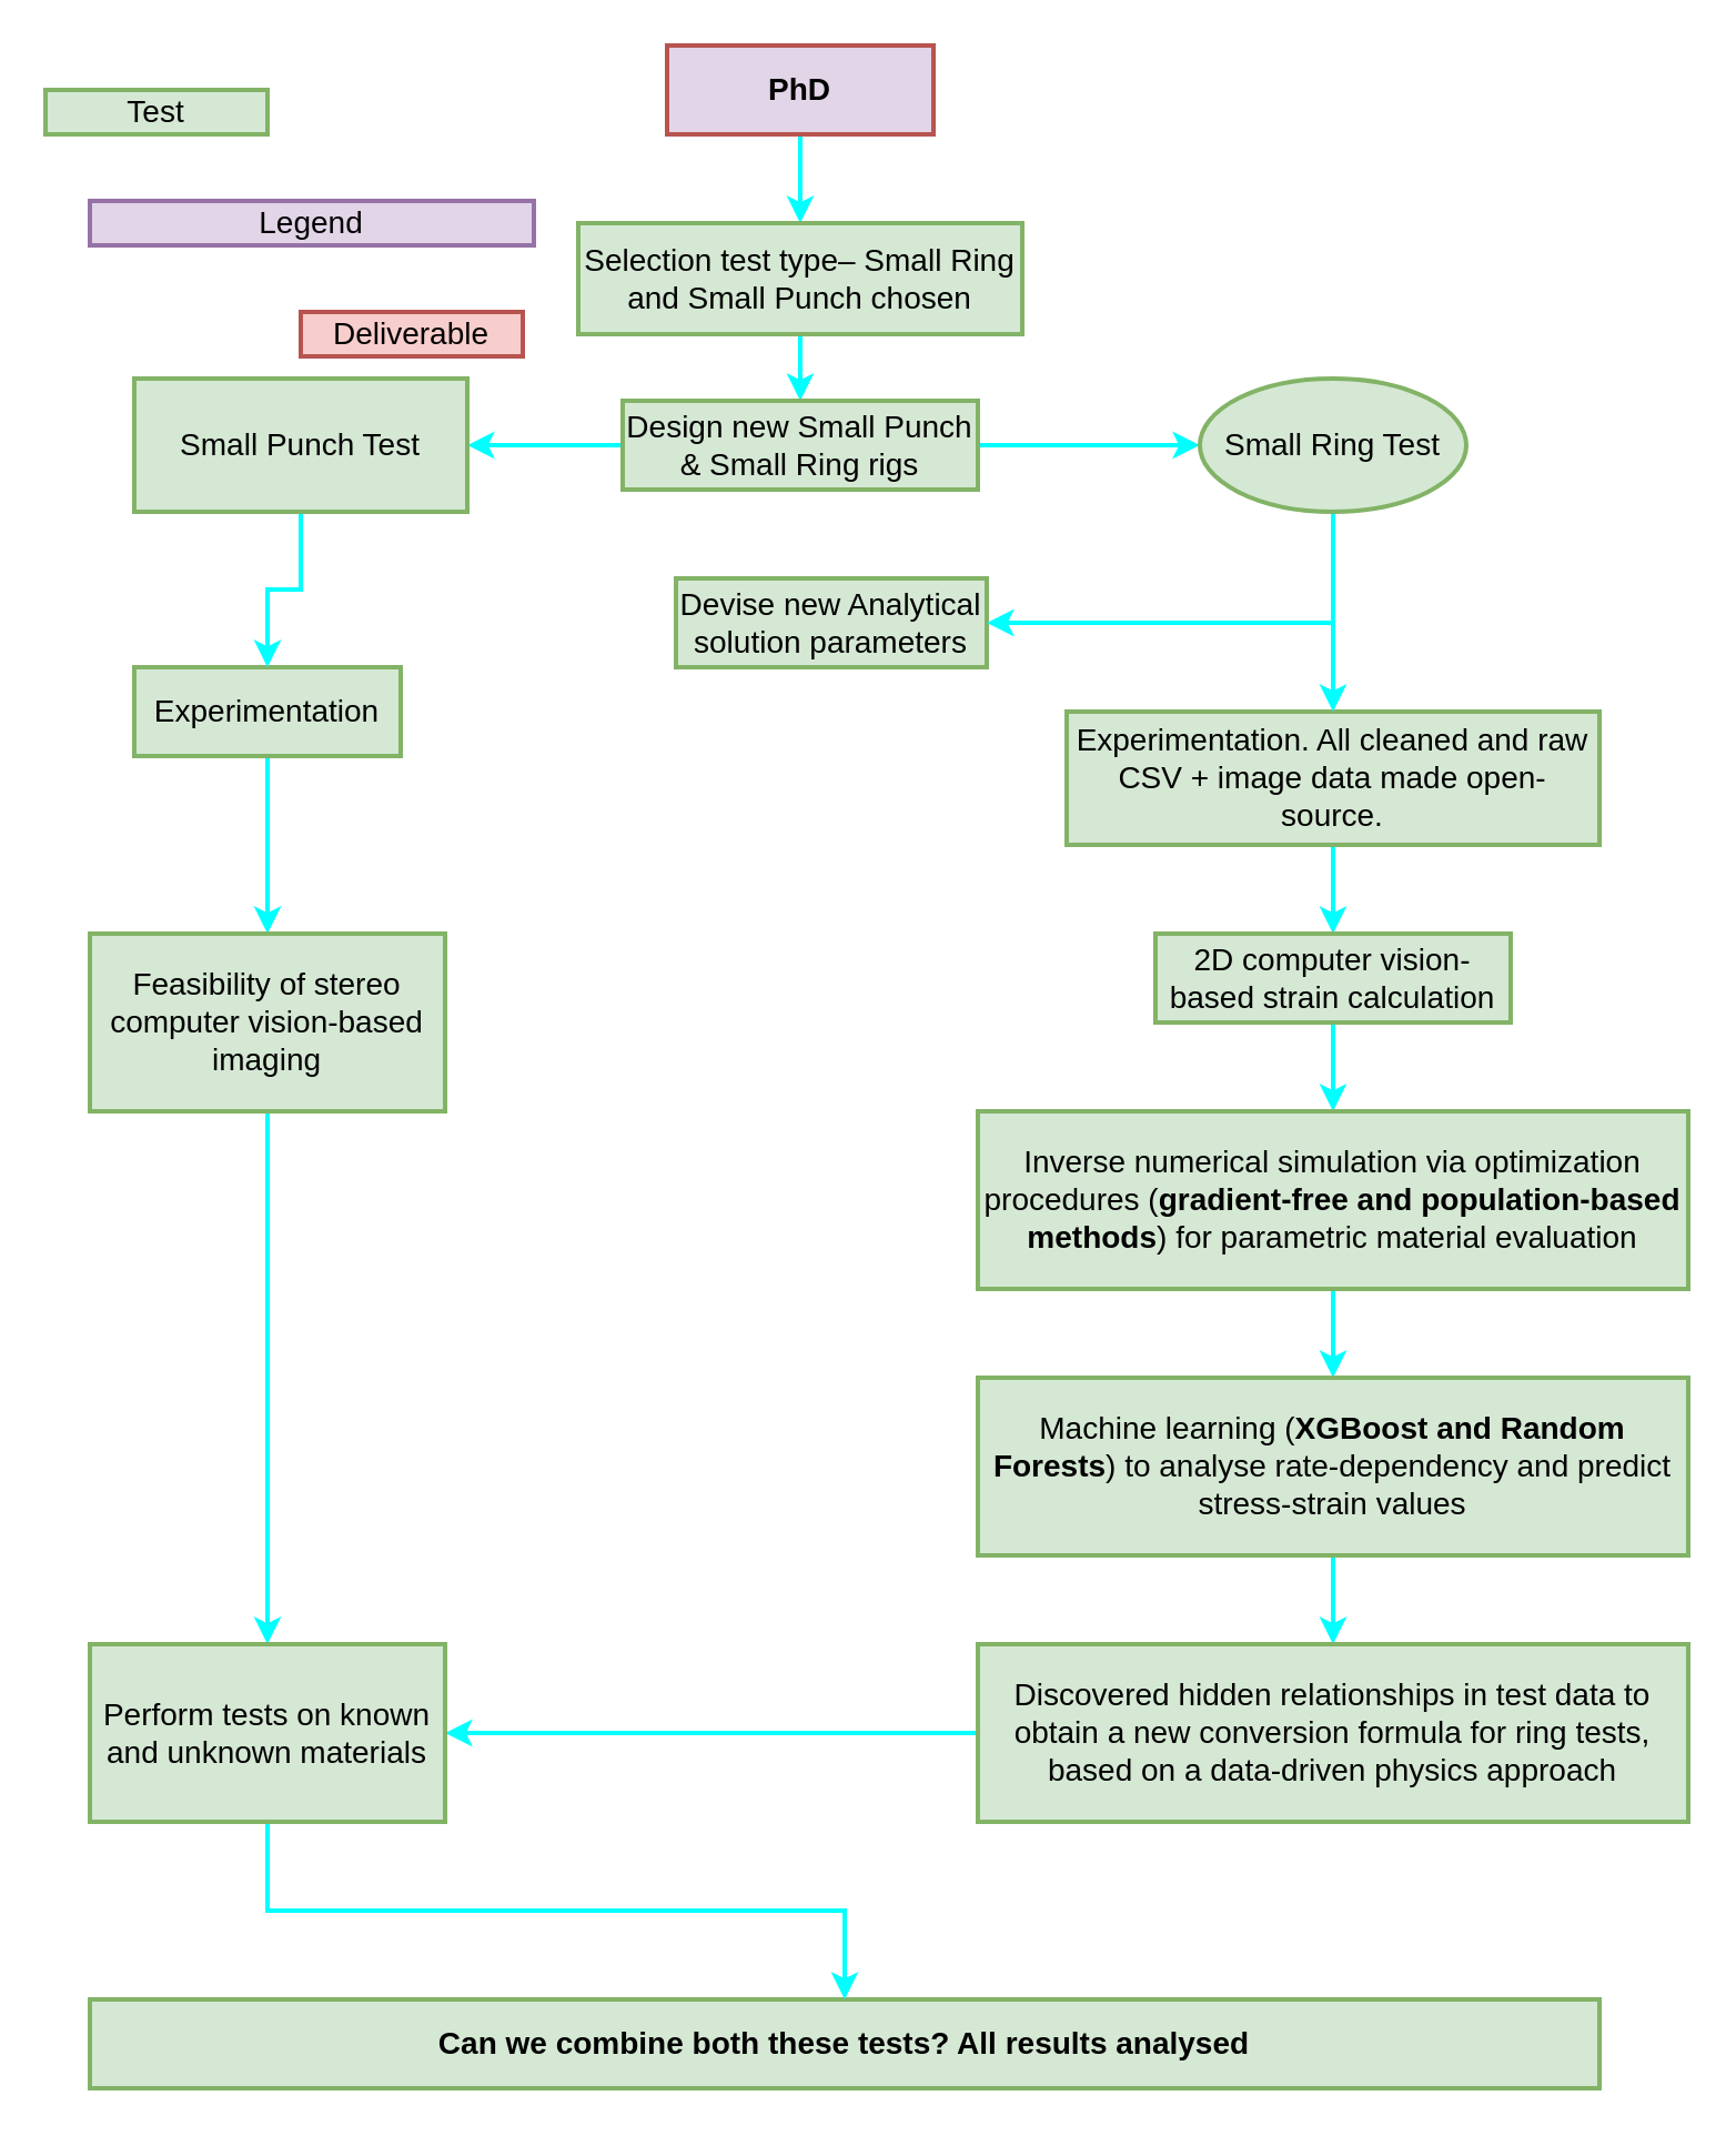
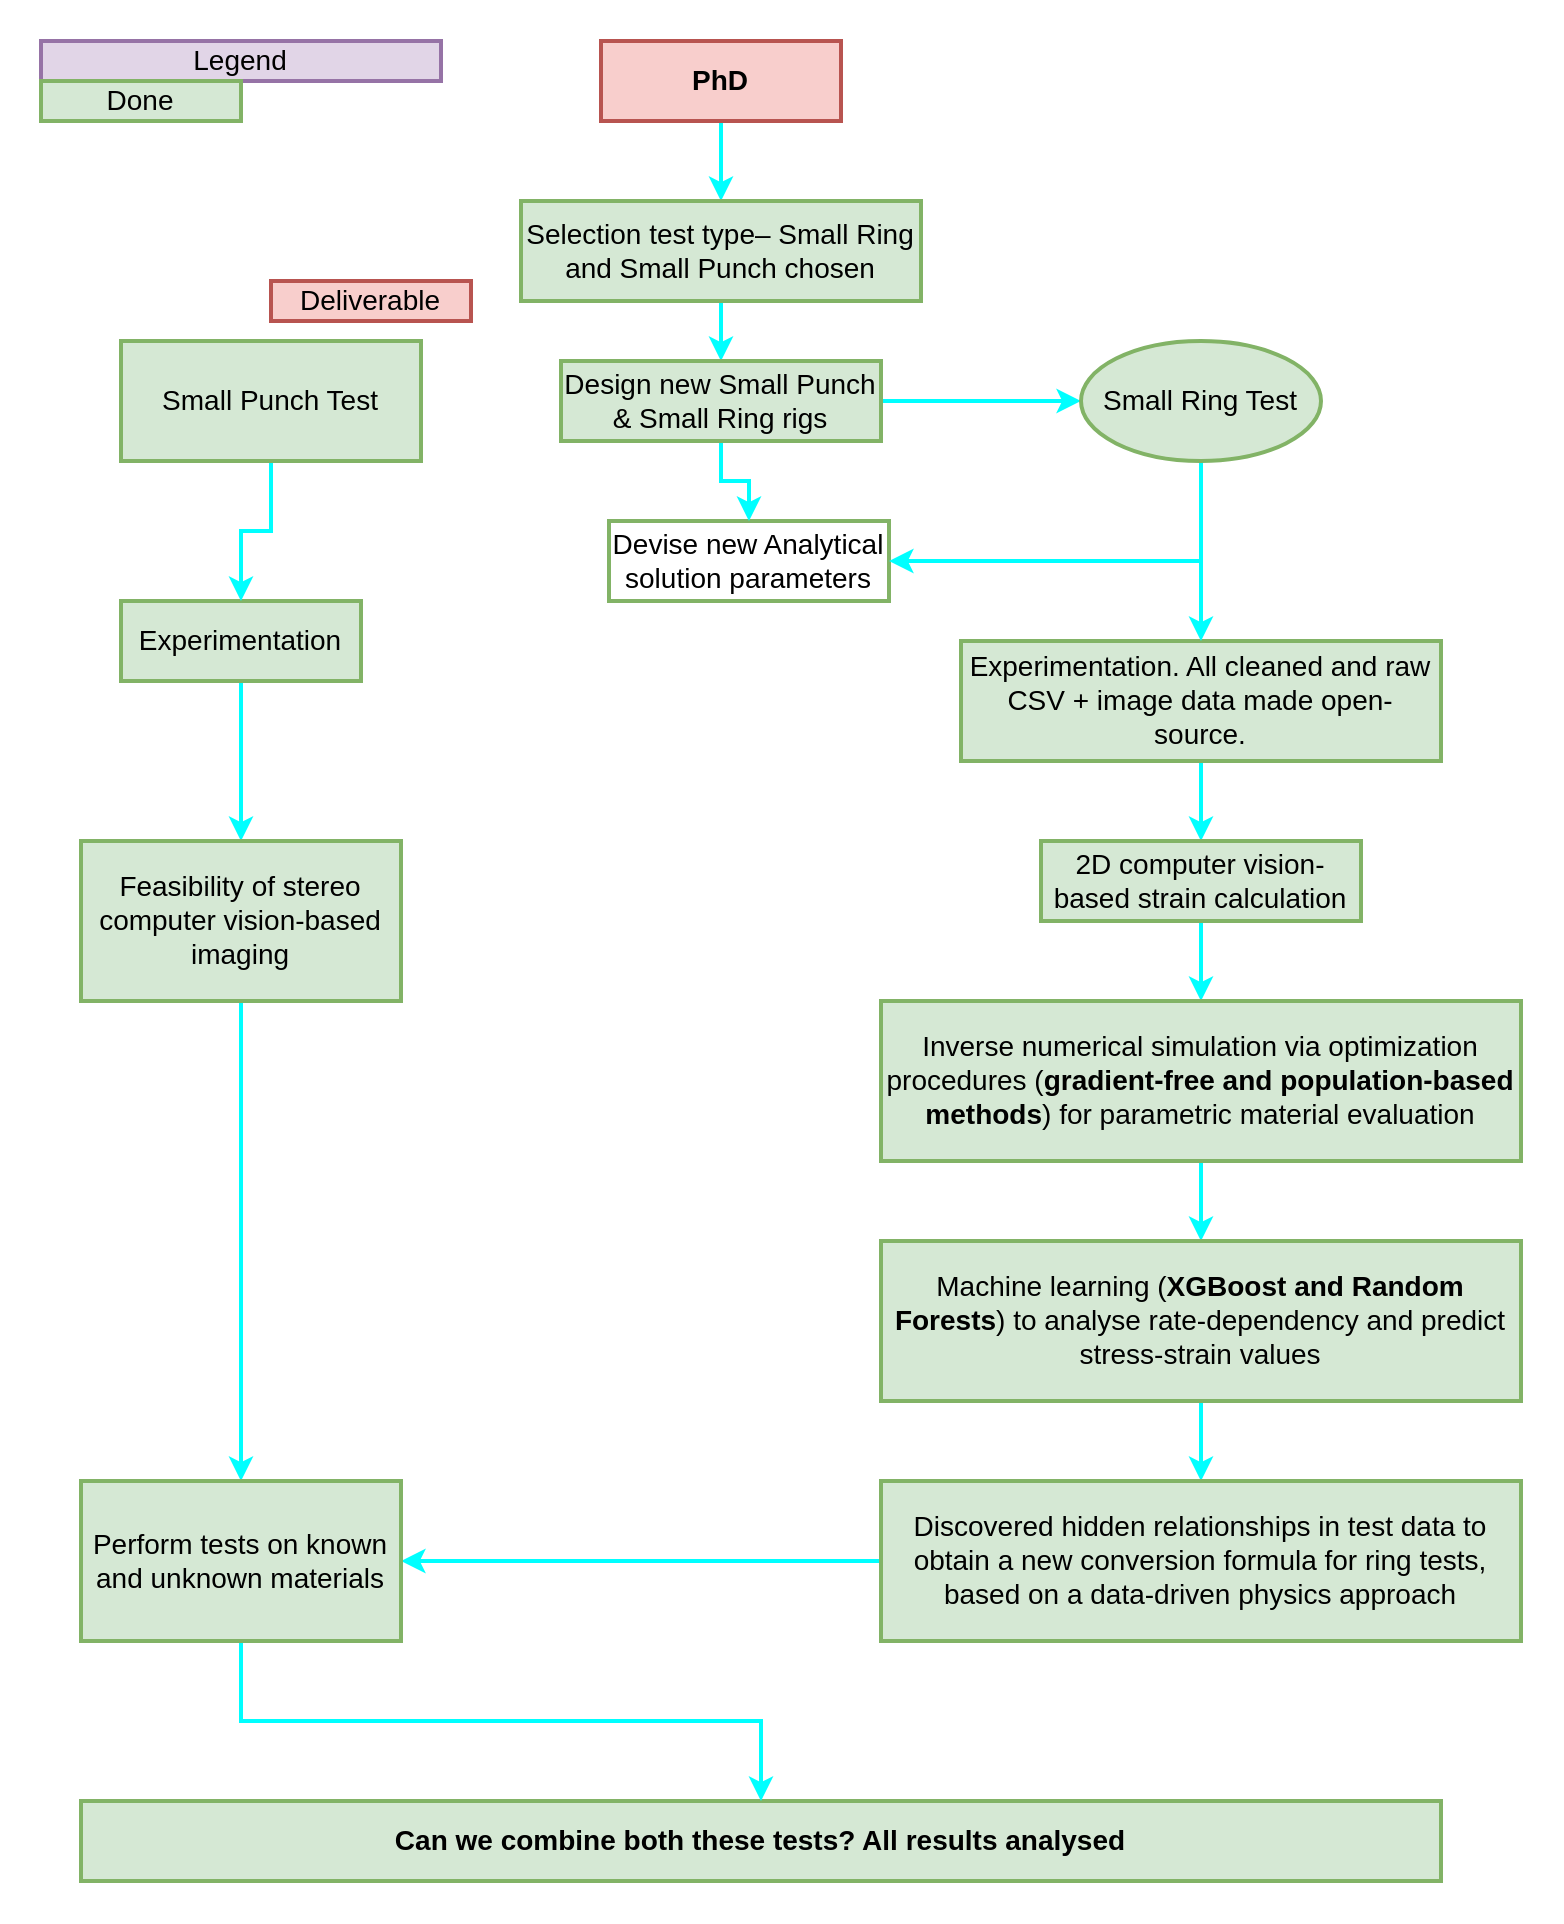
  <mxCell id="0" />
  <mxCell id="1" parent="0" />
  <mxCell id="2" value="" style="edgeStyle=orthogonalEdgeStyle;rounded=0;orthogonalLoop=1;jettySize=auto;html=1;strokeColor=#00FFFF;strokeWidth=2;fontSize=14;" parent="1" source="3" target="5" edge="1"><mxGeometry relative="1" as="geometry" /></mxCell>
- <mxCell id="3" value="PhD" style="rounded=0;whiteSpace=wrap;html=1;fillColor=#e1d5e7;strokeColor=#b85450;strokeWidth=2;fontSize=14;fontStyle=1;" parent="1" vertex="1"><mxGeometry x="300" y="20" width="120" height="40" as="geometry" /></mxCell>
+ <mxCell id="3" value="PhD" style="rounded=0;whiteSpace=wrap;html=1;fillColor=#f8cecc;strokeColor=#b85450;strokeWidth=2;fontSize=14;fontStyle=1" parent="1" vertex="1"><mxGeometry x="300" y="20" width="120" height="40" as="geometry" /></mxCell>
  <mxCell id="4" value="" style="edgeStyle=orthogonalEdgeStyle;rounded=0;orthogonalLoop=1;jettySize=auto;html=1;strokeColor=#00FFFF;strokeWidth=2;fontSize=14;" parent="1" source="5" target="15" edge="1"><mxGeometry relative="1" as="geometry" /></mxCell>
  <mxCell id="5" value="Selection test type– Small Ring and Small Punch chosen" style="rounded=0;whiteSpace=wrap;html=1;fillColor=#d5e8d4;strokeColor=#82b366;strokeWidth=2;fontSize=14;" parent="1" vertex="1"><mxGeometry x="260" y="100" width="200" height="50" as="geometry" /></mxCell>
  <mxCell id="6" value="" style="edgeStyle=orthogonalEdgeStyle;rounded=0;orthogonalLoop=1;jettySize=auto;html=1;strokeColor=#00FFFF;strokeWidth=2;fontSize=14;" parent="1" source="7" target="12" edge="1"><mxGeometry relative="1" as="geometry" /></mxCell>
  <mxCell id="7" value="Experimentation" style="rounded=0;whiteSpace=wrap;html=1;fillColor=#d5e8d4;strokeColor=#82b366;strokeWidth=2;fontSize=14;" parent="1" vertex="1"><mxGeometry x="60" y="300" width="120" height="40" as="geometry" /></mxCell>
- <mxCell id="8" value="Devise new Analytical solution parameters" style="rounded=0;whiteSpace=wrap;html=1;fillColor=#d5e8d4;strokeColor=#82b366;strokeWidth=2;fontSize=14;" parent="1" vertex="1"><mxGeometry x="304" y="260" width="140" height="40" as="geometry" /></mxCell>
+ <mxCell id="8" value="Devise new Analytical solution parameters" style="rounded=0;whiteSpace=wrap;html=1;fillColor=#ffffff;strokeColor=#82b366;strokeWidth=2;fontSize=14;" parent="1" vertex="1"><mxGeometry x="304" y="260" width="140" height="40" as="geometry" /></mxCell>
  <mxCell id="9" style="edgeStyle=orthogonalEdgeStyle;rounded=0;orthogonalLoop=1;jettySize=auto;html=1;strokeColor=#00FFFF;strokeWidth=2;fontSize=14;" parent="1" source="10" target="18" edge="1"><mxGeometry relative="1" as="geometry" /></mxCell>
  <mxCell id="10" value="Experimentation. All cleaned and raw CSV + image data made open-source." style="rounded=0;whiteSpace=wrap;html=1;fillColor=#d5e8d4;strokeColor=#82b366;strokeWidth=2;fontSize=14;" parent="1" vertex="1"><mxGeometry x="480" y="320" width="240" height="60" as="geometry" /></mxCell>
  <mxCell id="11" value="" style="edgeStyle=orthogonalEdgeStyle;rounded=0;orthogonalLoop=1;jettySize=auto;html=1;strokeColor=#00FFFF;entryX=0.5;entryY=0;entryDx=0;entryDy=0;strokeWidth=2;fontSize=14;" parent="1" source="12" target="34" edge="1"><mxGeometry relative="1" as="geometry"><mxPoint x="120" y="500" as="targetPoint" /></mxGeometry></mxCell>
  <mxCell id="12" value="Feasibility of stereo computer vision-based imaging" style="rounded=0;whiteSpace=wrap;html=1;fillColor=#d5e8d4;strokeColor=#82b366;strokeWidth=2;fontSize=14;" parent="1" vertex="1"><mxGeometry x="40" y="420" width="160" height="80" as="geometry" /></mxCell>
- <mxCell id="13" value="" style="edgeStyle=orthogonalEdgeStyle;rounded=0;orthogonalLoop=1;jettySize=auto;html=1;strokeColor=#00FFFF;strokeWidth=2;fontSize=14;" parent="1" source="15" target="26" edge="1"><mxGeometry relative="1" as="geometry" /></mxCell>
+ <mxCell id="13" value="" style="edgeStyle=orthogonalEdgeStyle;rounded=0;orthogonalLoop=1;jettySize=auto;html=1;strokeColor=#00FFFF;strokeWidth=2;fontSize=14;" parent="1" source="15" target="8" edge="1"><mxGeometry relative="1" as="geometry" /></mxCell>
  <mxCell id="14" value="" style="edgeStyle=orthogonalEdgeStyle;rounded=0;orthogonalLoop=1;jettySize=auto;html=1;strokeColor=#00FFFF;strokeWidth=2;fontSize=14;" parent="1" source="15" target="29" edge="1"><mxGeometry relative="1" as="geometry" /></mxCell>
  <mxCell id="15" value="Design new Small Punch &amp;amp; Small Ring rigs" style="rounded=0;whiteSpace=wrap;html=1;fillColor=#d5e8d4;strokeColor=#82b366;strokeWidth=2;fontSize=14;" parent="1" vertex="1"><mxGeometry x="280" y="180" width="160" height="40" as="geometry" /></mxCell>
  <mxCell id="16" style="edgeStyle=orthogonalEdgeStyle;rounded=0;orthogonalLoop=1;jettySize=auto;html=1;entryX=0.5;entryY=0;entryDx=0;entryDy=0;strokeColor=#00FFFF;exitX=0.5;exitY=1;exitDx=0;exitDy=0;strokeWidth=2;fontSize=14;" parent="1" source="30" target="32" edge="1"><mxGeometry relative="1" as="geometry"><mxPoint x="309" y="600" as="targetPoint" /></mxGeometry></mxCell>
  <mxCell id="17" value="" style="edgeStyle=orthogonalEdgeStyle;rounded=0;orthogonalLoop=1;jettySize=auto;html=1;strokeColor=#00FFFF;strokeWidth=2;fontSize=14;" edge="1" parent="1" source="18" target="20"><mxGeometry relative="1" as="geometry" /></mxCell>
  <mxCell id="18" value="2D computer vision-based strain calculation" style="rounded=0;whiteSpace=wrap;html=1;fillColor=#d5e8d4;strokeColor=#82b366;strokeWidth=2;fontSize=14;" parent="1" vertex="1"><mxGeometry x="520" y="420" width="160" height="40" as="geometry" /></mxCell>
  <mxCell id="19" value="" style="edgeStyle=orthogonalEdgeStyle;rounded=0;orthogonalLoop=1;jettySize=auto;html=1;strokeColor=#00FFFF;entryX=0.5;entryY=0;entryDx=0;entryDy=0;strokeWidth=2;fontSize=14;" parent="1" source="20" target="30" edge="1"><mxGeometry relative="1" as="geometry"><mxPoint x="620" y="610" as="targetPoint" /><Array as="points" /></mxGeometry></mxCell>
  <mxCell id="20" value="Inverse numerical simulation via optimization procedures (&lt;b style=&quot;font-size: 14px;&quot;&gt;gradient-free and population-based methods&lt;/b&gt;) for parametric material evaluation" style="rounded=0;whiteSpace=wrap;html=1;fillColor=#d5e8d4;strokeColor=#82b366;strokeWidth=2;fontSize=14;" parent="1" vertex="1"><mxGeometry x="440" y="500" width="320" height="80" as="geometry" /></mxCell>
  <mxCell id="21" value="&lt;b style=&quot;font-size: 14px;&quot;&gt;Can we combine both these tests? All results analysed&lt;/b&gt;" style="rounded=0;whiteSpace=wrap;html=1;fillColor=#d5e8d4;strokeColor=#82b366;strokeWidth=2;fontSize=14;" parent="1" vertex="1"><mxGeometry x="40" y="900" width="680" height="40" as="geometry" /></mxCell>
- <mxCell id="22" value="Legend" style="rounded=0;whiteSpace=wrap;html=1;fillColor=#e1d5e7;strokeColor=#9673a6;strokeWidth=2;fontSize=14;" parent="1" vertex="1"><mxGeometry x="40" y="90" width="200" height="20" as="geometry" /></mxCell>
- <mxCell id="23" value="Test" style="rounded=0;whiteSpace=wrap;html=1;fillColor=#d5e8d4;strokeColor=#82b366;strokeWidth=2;fontSize=14;" parent="1" vertex="1"><mxGeometry x="20" y="40" width="100" height="20" as="geometry" /></mxCell>
+ <mxCell id="22" value="Legend" style="rounded=0;whiteSpace=wrap;html=1;fillColor=#e1d5e7;strokeColor=#9673a6;strokeWidth=2;fontSize=14;" parent="1" vertex="1"><mxGeometry x="20" y="20" width="200" height="20" as="geometry" /></mxCell>
+ <mxCell id="23" value="Done" style="rounded=0;whiteSpace=wrap;html=1;fillColor=#d5e8d4;strokeColor=#82b366;strokeWidth=2;fontSize=14;" parent="1" vertex="1"><mxGeometry x="20" y="40" width="100" height="20" as="geometry" /></mxCell>
  <mxCell id="24" value="Deliverable" style="rounded=0;whiteSpace=wrap;html=1;fillColor=#f8cecc;strokeColor=#b85450;strokeWidth=2;fontSize=14;" parent="1" vertex="1"><mxGeometry x="135" y="140" width="100" height="20" as="geometry" /></mxCell>
  <mxCell id="25" style="edgeStyle=orthogonalEdgeStyle;rounded=0;orthogonalLoop=1;jettySize=auto;html=1;strokeColor=#00FFFF;strokeWidth=2;fontSize=14;" parent="1" source="26" target="7" edge="1"><mxGeometry relative="1" as="geometry" /></mxCell>
  <mxCell id="26" value="Small Punch Test" style="whiteSpace=wrap;html=1;fillColor=#d5e8d4;strokeColor=#82b366;rounded=0;strokeWidth=2;fontSize=14;" parent="1" vertex="1"><mxGeometry x="60" y="170" width="150" height="60" as="geometry" /></mxCell>
  <mxCell id="27" style="edgeStyle=orthogonalEdgeStyle;rounded=0;orthogonalLoop=1;jettySize=auto;html=1;entryX=1;entryY=0.5;entryDx=0;entryDy=0;strokeColor=#00FFFF;strokeWidth=2;fontSize=14;" parent="1" source="29" target="8" edge="1"><mxGeometry relative="1" as="geometry"><Array as="points"><mxPoint x="600" y="280" /></Array></mxGeometry></mxCell>
  <mxCell id="28" style="edgeStyle=orthogonalEdgeStyle;rounded=0;orthogonalLoop=1;jettySize=auto;html=1;strokeColor=#00FFFF;strokeWidth=2;fontSize=14;" parent="1" source="29" target="10" edge="1"><mxGeometry relative="1" as="geometry" /></mxCell>
  <mxCell id="29" value="Small Ring Test" style="ellipse;whiteSpace=wrap;html=1;fillColor=#d5e8d4;strokeColor=#82b366;strokeWidth=2;fontSize=14;" parent="1" vertex="1"><mxGeometry x="540" y="170" width="120" height="60" as="geometry" /></mxCell>
  <mxCell id="30" value="Machine learning (&lt;b style=&quot;font-size: 14px;&quot;&gt;XGBoost and Random Forests&lt;/b&gt;) to analyse rate-dependency and predict stress-strain values" style="rounded=0;whiteSpace=wrap;html=1;fillColor=#d5e8d4;strokeColor=#82b366;strokeWidth=2;fontSize=14;" vertex="1" parent="1"><mxGeometry x="440" y="620" width="320" height="80" as="geometry" /></mxCell>
  <mxCell id="31" style="edgeStyle=orthogonalEdgeStyle;rounded=0;orthogonalLoop=1;jettySize=auto;html=1;entryX=1;entryY=0.5;entryDx=0;entryDy=0;strokeColor=#00FFFF;strokeWidth=2;fontSize=14;" edge="1" parent="1" source="32" target="34"><mxGeometry relative="1" as="geometry" /></mxCell>
  <mxCell id="32" value="Discovered hidden relationships in test data to obtain a new conversion formula for ring tests, based on a data-driven physics approach" style="rounded=0;whiteSpace=wrap;html=1;fillColor=#d5e8d4;strokeColor=#82b366;strokeWidth=2;fontSize=14;" vertex="1" parent="1"><mxGeometry x="440" y="740" width="320" height="80" as="geometry" /></mxCell>
  <mxCell id="33" style="edgeStyle=orthogonalEdgeStyle;rounded=0;orthogonalLoop=1;jettySize=auto;html=1;strokeWidth=2;strokeColor=#00FFFF;fontSize=14;" edge="1" parent="1" source="34" target="21"><mxGeometry relative="1" as="geometry" /></mxCell>
  <mxCell id="34" value="Perform tests on known and unknown materials" style="rounded=0;whiteSpace=wrap;html=1;fillColor=#d5e8d4;strokeColor=#82b366;strokeWidth=2;fontSize=14;" vertex="1" parent="1"><mxGeometry x="40" y="740" width="160" height="80" as="geometry" /></mxCell>
